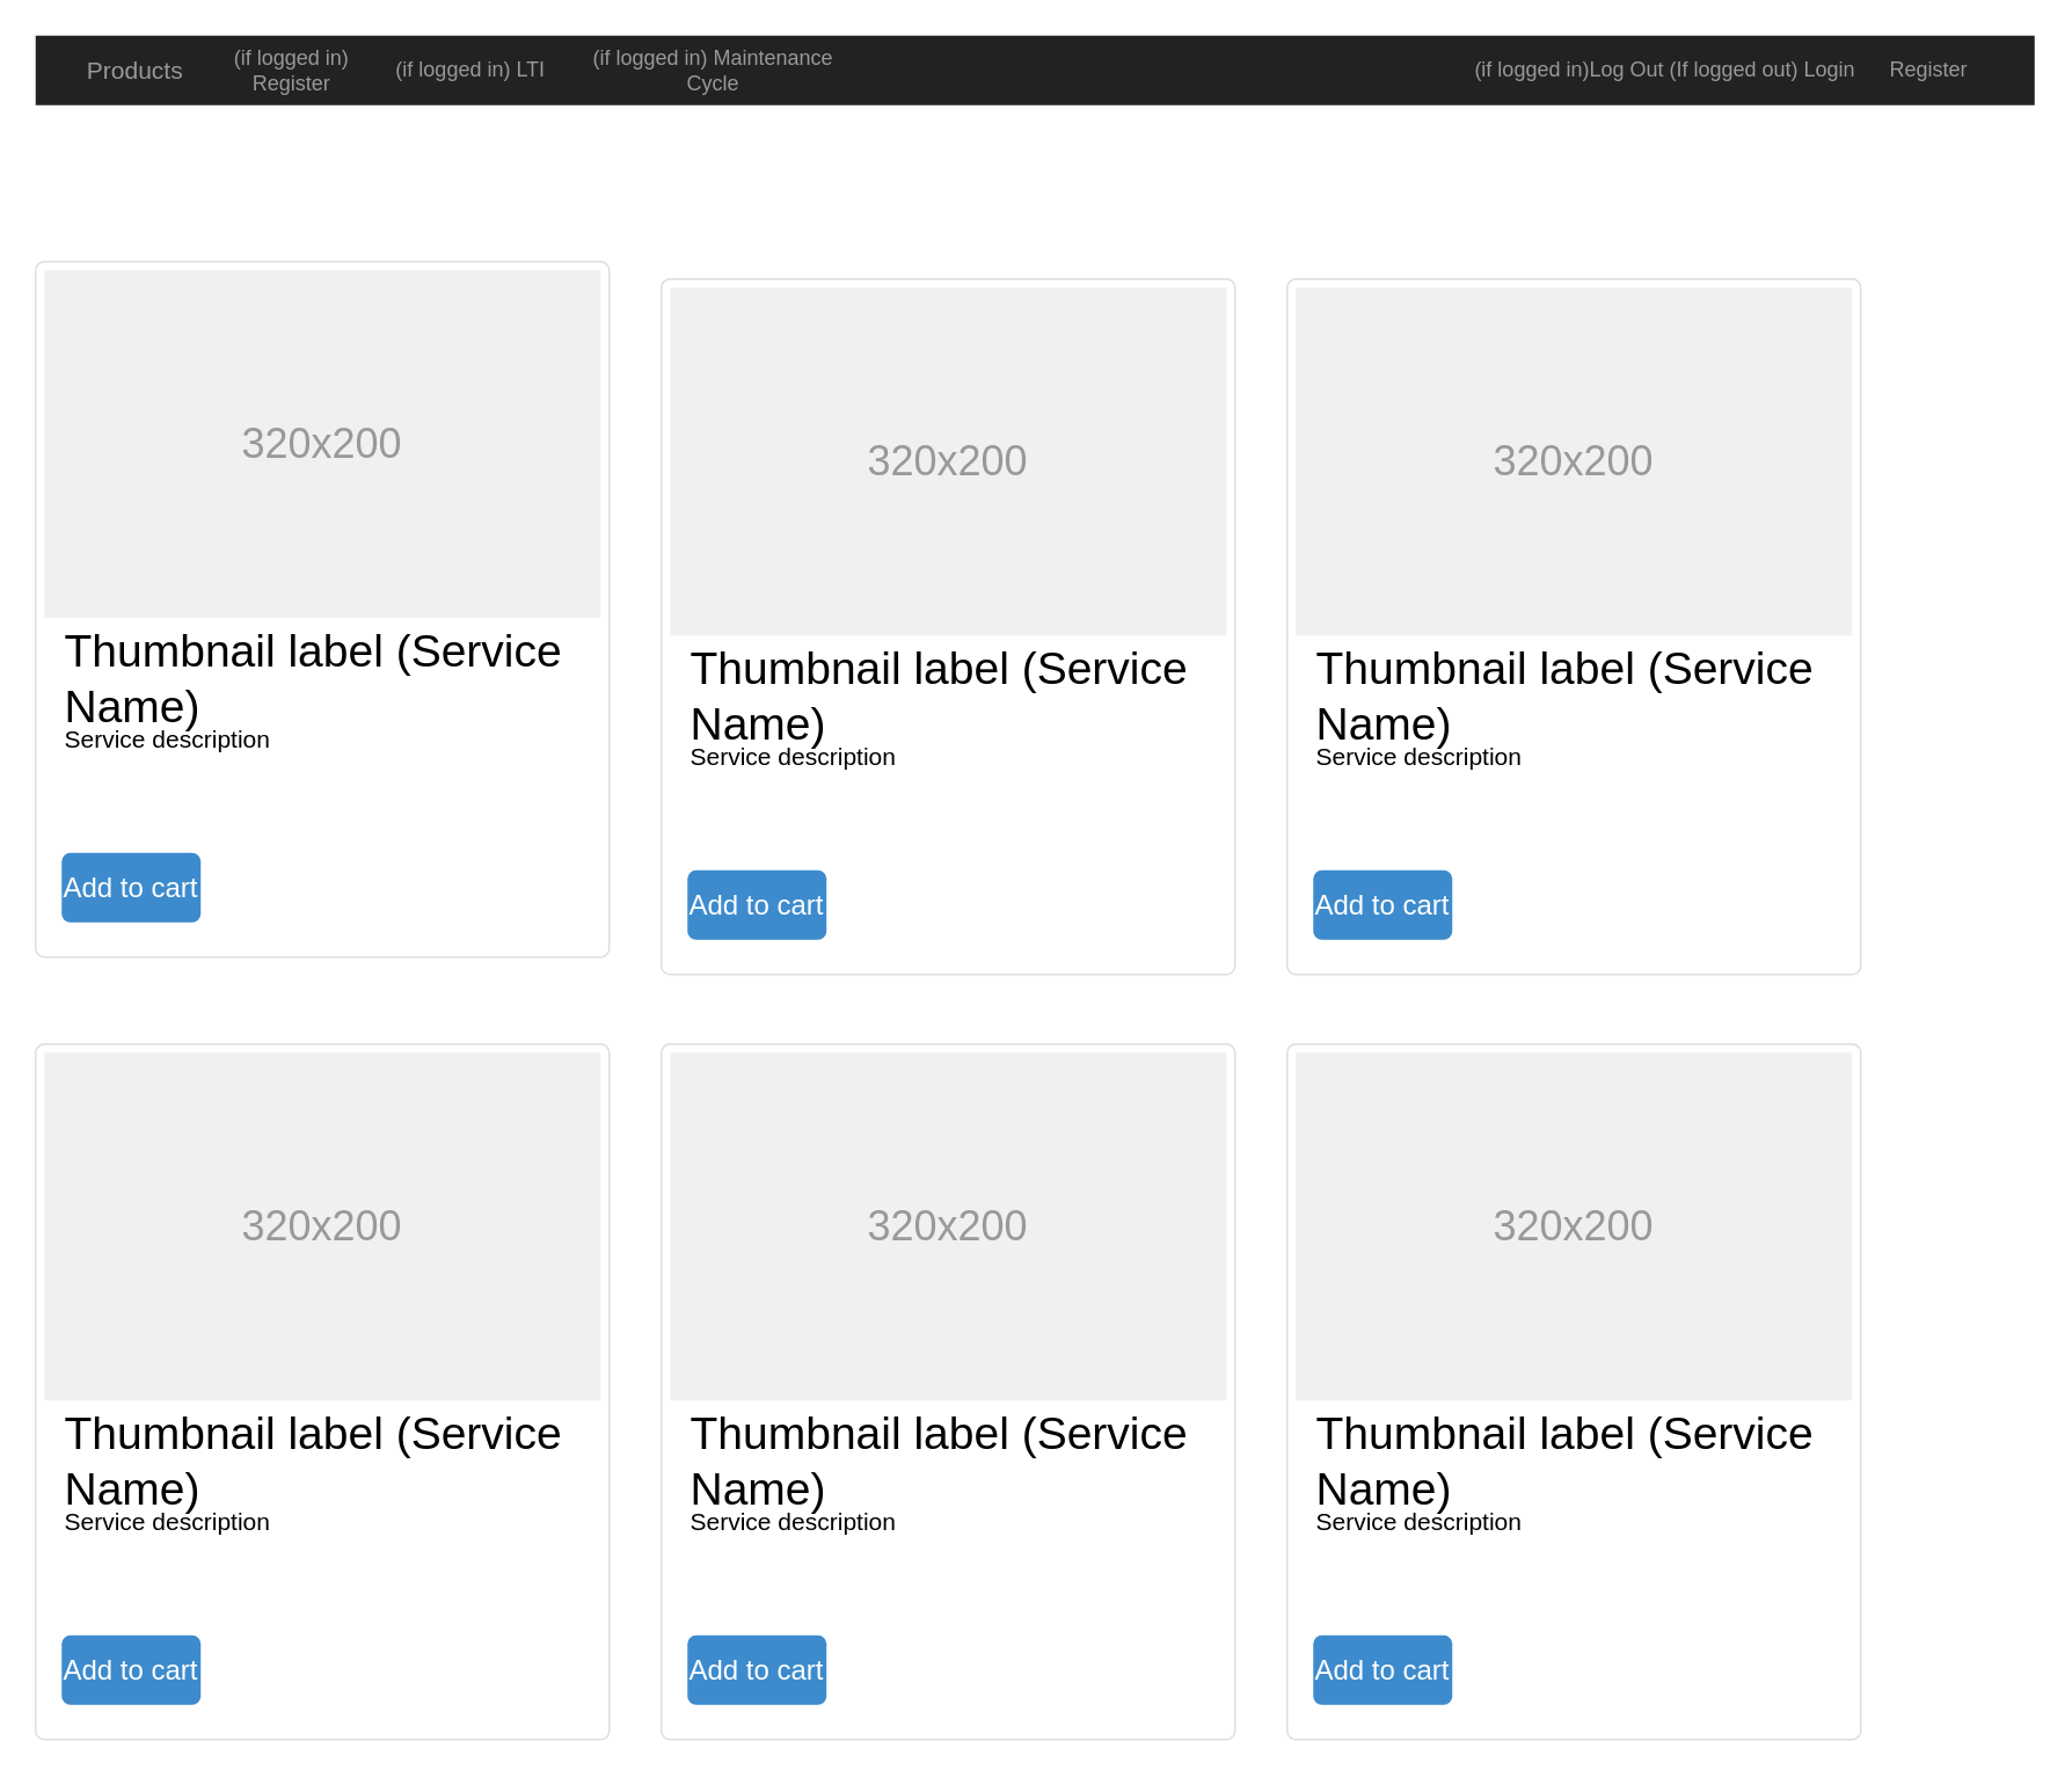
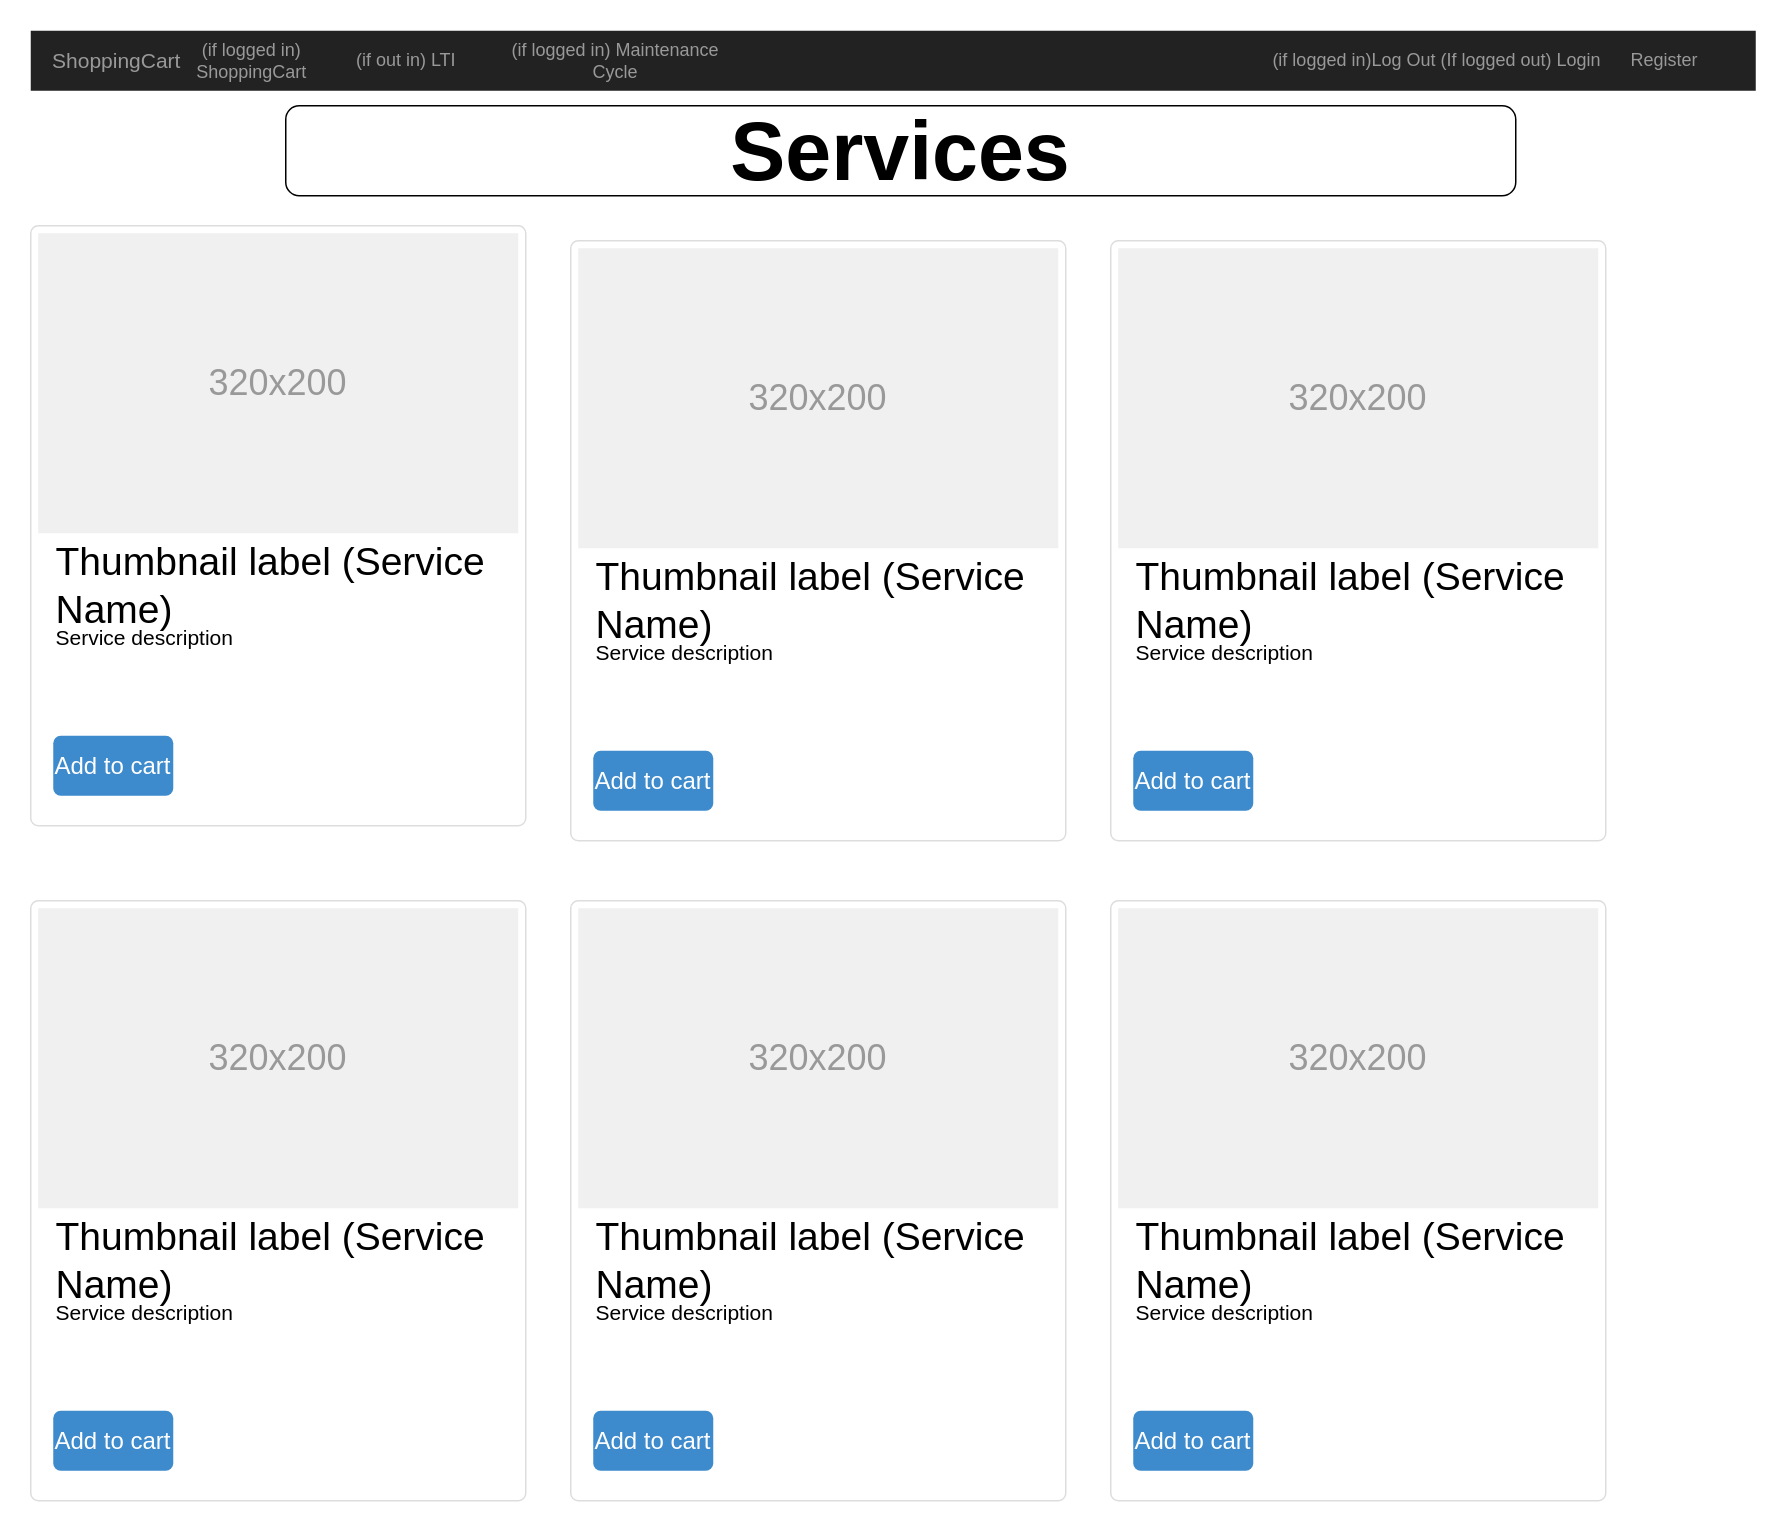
  <mxCell id="0" style=";html=1;" />
  <mxCell id="1" style=";html=1;" parent="0" />
  <mxCell id="2" value="" style="html=1;shadow=0;dashed=0;shape=mxgraph.bootstrap.rect;fillColor=#222222;strokeColor=none;whiteSpace=wrap;rounded=0;fontSize=12;fontColor=#000000;align=center;" parent="1" vertex="1"><mxGeometry x="20" y="20" width="1150" height="40" as="geometry" /></mxCell>
- <mxCell id="3" value="Products" style="html=1;shadow=0;dashed=0;fillColor=none;strokeColor=none;shape=mxgraph.bootstrap.rect;fontColor=#999999;fontSize=14;whiteSpace=wrap;" parent="2" vertex="1"><mxGeometry width="115" height="40" as="geometry" /></mxCell>
- <mxCell id="4" value="(if logged in) Register" style="html=1;shadow=0;dashed=0;fillColor=none;strokeColor=none;shape=mxgraph.bootstrap.rect;fontColor=#999999;whiteSpace=wrap;" parent="2" vertex="1"><mxGeometry x="90" width="115" height="40" as="geometry" /></mxCell>
- <mxCell id="5" value="(if logged in) LTI" style="html=1;shadow=0;dashed=0;fillColor=none;strokeColor=none;shape=mxgraph.bootstrap.rect;fontColor=#999999;whiteSpace=wrap;" parent="2" vertex="1"><mxGeometry x="200" width="100.625" height="40" as="geometry" /></mxCell>
+ <mxCell id="3" value="ShoppingCart" style="html=1;shadow=0;dashed=0;fillColor=none;strokeColor=none;shape=mxgraph.bootstrap.rect;fontColor=#999999;fontSize=14;whiteSpace=wrap;" parent="2" vertex="1"><mxGeometry width="115" height="40" as="geometry" /></mxCell>
+ <mxCell id="4" value="(if logged in) ShoppingCart" style="html=1;shadow=0;dashed=0;fillColor=none;strokeColor=none;shape=mxgraph.bootstrap.rect;fontColor=#999999;whiteSpace=wrap;" parent="2" vertex="1"><mxGeometry x="90" width="115" height="40" as="geometry" /></mxCell>
+ <mxCell id="5" value="(if out in) LTI" style="html=1;shadow=0;dashed=0;fillColor=none;strokeColor=none;shape=mxgraph.bootstrap.rect;fontColor=#999999;whiteSpace=wrap;" parent="2" vertex="1"><mxGeometry x="200" width="100.625" height="40" as="geometry" /></mxCell>
  <mxCell id="6" value="(if logged in)Log Out (If logged out) Login&amp;nbsp; &amp;nbsp; &amp;nbsp; Register" style="html=1;shadow=0;dashed=0;fillColor=none;strokeColor=none;shape=mxgraph.bootstrap.rect;fontColor=#999999;whiteSpace=wrap;" parent="2" vertex="1"><mxGeometry x="790" width="360" height="40" as="geometry" /></mxCell>
  <mxCell id="7" value="(if logged in)&amp;nbsp;&lt;span style=&quot;color: rgba(0 , 0 , 0 , 0) ; font-family: monospace ; font-size: 0px&quot;&gt;%3CmxGraphModel%3E%3Croot%3E%3CmxCell%20id%3D%220%22%2F%3E%3CmxCell%20id%3D%221%22%20parent%3D%220%22%2F%3E%3CmxCell%20id%3D%222%22%20value%3D%22Maintenance%20Cycle%22%20style%3D%22html%3D1%3Bshadow%3D0%3Bdashed%3D0%3BfillColor%3Dnone%3BstrokeColor%3Dnone%3Bshape%3Dmxgraph.bootstrap.rect%3BfontColor%3D%23999999%3BwhiteSpace%3Dwrap%3B%22%20vertex%3D%221%22%20parent%3D%221%22%3E%3CmxGeometry%20x%3D%22320%22%20y%3D%2270%22%20width%3D%22120%22%20height%3D%2240%22%20as%3D%22geometry%22%2F%3E%3C%2FmxCell%3E%3C%2Froot%3E%3C%2FmxGraphModel%3E&lt;/span&gt;Maintenance Cycle" style="html=1;shadow=0;dashed=0;fillColor=none;strokeColor=none;shape=mxgraph.bootstrap.rect;fontColor=#999999;whiteSpace=wrap;" vertex="1" parent="2"><mxGeometry x="310" width="160" height="40" as="geometry" /></mxCell>
  <mxCell id="8" value="" style="html=1;shadow=0;dashed=0;shape=mxgraph.bootstrap.rrect;rSize=5;strokeColor=#dddddd;rounded=0;fontSize=12;align=center;" parent="1" vertex="1"><mxGeometry x="20" y="150" width="330" height="400" as="geometry" /></mxCell>
  <mxCell id="9" value="320x200" style="shape=rect;fontSize=24;fillColor=#f0f0f0;strokeColor=none;fontColor=#999999;whiteSpace=wrap;" parent="8" vertex="1"><mxGeometry x="5" y="5" width="320" height="200" as="geometry" /></mxCell>
  <mxCell id="10" value="Thumbnail label (Service Name)" style="html=1;shadow=0;dashed=0;shape=mxgraph.bootstrap.anchor;fontSize=26;align=left;whiteSpace=wrap;" parent="8" vertex="1"><mxGeometry x="15" y="220" width="300" height="40" as="geometry" /></mxCell>
  <mxCell id="11" value="Service description" style="html=1;shadow=0;dashed=0;shape=mxgraph.bootstrap.anchor;strokeColor=#dddddd;whiteSpace=wrap;align=left;verticalAlign=top;fontSize=14;whiteSpace=wrap;" parent="8" vertex="1"><mxGeometry x="15" y="260" width="300" height="80" as="geometry" /></mxCell>
  <mxCell id="12" value="Add to cart" style="html=1;shadow=0;dashed=0;shape=mxgraph.bootstrap.rrect;rSize=5;fontSize=16;fillColor=#3D8BCD;strokeColor=none;fontColor=#ffffff;whiteSpace=wrap;" parent="8" vertex="1"><mxGeometry y="1" width="80" height="40" relative="1" as="geometry"><mxPoint x="15" y="-60" as="offset" /></mxGeometry></mxCell>
  <mxCell id="13" value="" style="html=1;shadow=0;dashed=0;shape=mxgraph.bootstrap.rrect;rSize=5;strokeColor=#dddddd;rounded=0;fontSize=12;align=center;" parent="1" vertex="1"><mxGeometry x="380" y="160" width="330" height="400" as="geometry" /></mxCell>
  <mxCell id="14" value="320x200" style="shape=rect;fontSize=24;fillColor=#f0f0f0;strokeColor=none;fontColor=#999999;whiteSpace=wrap;" parent="13" vertex="1"><mxGeometry x="5" y="5" width="320" height="200" as="geometry" /></mxCell>
  <mxCell id="15" value="Thumbnail label (Service Name)" style="html=1;shadow=0;dashed=0;shape=mxgraph.bootstrap.anchor;fontSize=26;align=left;whiteSpace=wrap;" parent="13" vertex="1"><mxGeometry x="15" y="220" width="300" height="40" as="geometry" /></mxCell>
  <mxCell id="16" value="Service description" style="html=1;shadow=0;dashed=0;shape=mxgraph.bootstrap.anchor;strokeColor=#dddddd;whiteSpace=wrap;align=left;verticalAlign=top;fontSize=14;whiteSpace=wrap;" parent="13" vertex="1"><mxGeometry x="15" y="260" width="300" height="80" as="geometry" /></mxCell>
  <mxCell id="17" value="Add to cart" style="html=1;shadow=0;dashed=0;shape=mxgraph.bootstrap.rrect;rSize=5;fontSize=16;fillColor=#3D8BCD;strokeColor=none;fontColor=#ffffff;whiteSpace=wrap;" parent="13" vertex="1"><mxGeometry y="1" width="80" height="40" relative="1" as="geometry"><mxPoint x="15" y="-60" as="offset" /></mxGeometry></mxCell>
  <mxCell id="18" value="" style="html=1;shadow=0;dashed=0;shape=mxgraph.bootstrap.rrect;rSize=5;strokeColor=#dddddd;rounded=0;fontSize=12;align=center;" vertex="1" parent="1"><mxGeometry x="740" y="600" width="330" height="400" as="geometry" /></mxCell>
  <mxCell id="19" value="320x200" style="shape=rect;fontSize=24;fillColor=#f0f0f0;strokeColor=none;fontColor=#999999;whiteSpace=wrap;" vertex="1" parent="18"><mxGeometry x="5" y="5" width="320" height="200" as="geometry" /></mxCell>
  <mxCell id="20" value="Thumbnail label (Service Name)" style="html=1;shadow=0;dashed=0;shape=mxgraph.bootstrap.anchor;fontSize=26;align=left;whiteSpace=wrap;" vertex="1" parent="18"><mxGeometry x="15" y="220" width="300" height="40" as="geometry" /></mxCell>
  <mxCell id="21" value="Service description" style="html=1;shadow=0;dashed=0;shape=mxgraph.bootstrap.anchor;strokeColor=#dddddd;whiteSpace=wrap;align=left;verticalAlign=top;fontSize=14;whiteSpace=wrap;" vertex="1" parent="18"><mxGeometry x="15" y="260" width="300" height="80" as="geometry" /></mxCell>
  <mxCell id="22" value="Add to cart" style="html=1;shadow=0;dashed=0;shape=mxgraph.bootstrap.rrect;rSize=5;fontSize=16;fillColor=#3D8BCD;strokeColor=none;fontColor=#ffffff;whiteSpace=wrap;" vertex="1" parent="18"><mxGeometry y="1" width="80" height="40" relative="1" as="geometry"><mxPoint x="15" y="-60" as="offset" /></mxGeometry></mxCell>
  <mxCell id="23" value="" style="html=1;shadow=0;dashed=0;shape=mxgraph.bootstrap.rrect;rSize=5;strokeColor=#dddddd;rounded=0;fontSize=12;align=center;" vertex="1" parent="1"><mxGeometry x="380" y="600" width="330" height="400" as="geometry" /></mxCell>
  <mxCell id="24" value="320x200" style="shape=rect;fontSize=24;fillColor=#f0f0f0;strokeColor=none;fontColor=#999999;whiteSpace=wrap;" vertex="1" parent="23"><mxGeometry x="5" y="5" width="320" height="200" as="geometry" /></mxCell>
  <mxCell id="25" value="Thumbnail label (Service Name)" style="html=1;shadow=0;dashed=0;shape=mxgraph.bootstrap.anchor;fontSize=26;align=left;whiteSpace=wrap;" vertex="1" parent="23"><mxGeometry x="15" y="220" width="300" height="40" as="geometry" /></mxCell>
  <mxCell id="26" value="Service description" style="html=1;shadow=0;dashed=0;shape=mxgraph.bootstrap.anchor;strokeColor=#dddddd;whiteSpace=wrap;align=left;verticalAlign=top;fontSize=14;whiteSpace=wrap;" vertex="1" parent="23"><mxGeometry x="15" y="260" width="300" height="80" as="geometry" /></mxCell>
  <mxCell id="27" value="Add to cart" style="html=1;shadow=0;dashed=0;shape=mxgraph.bootstrap.rrect;rSize=5;fontSize=16;fillColor=#3D8BCD;strokeColor=none;fontColor=#ffffff;whiteSpace=wrap;" vertex="1" parent="23"><mxGeometry y="1" width="80" height="40" relative="1" as="geometry"><mxPoint x="15" y="-60" as="offset" /></mxGeometry></mxCell>
  <mxCell id="28" value="" style="html=1;shadow=0;dashed=0;shape=mxgraph.bootstrap.rrect;rSize=5;strokeColor=#dddddd;rounded=0;fontSize=12;align=center;" vertex="1" parent="1"><mxGeometry x="740" y="160" width="330" height="400" as="geometry" /></mxCell>
  <mxCell id="29" value="320x200" style="shape=rect;fontSize=24;fillColor=#f0f0f0;strokeColor=none;fontColor=#999999;whiteSpace=wrap;" vertex="1" parent="28"><mxGeometry x="5" y="5" width="320" height="200" as="geometry" /></mxCell>
  <mxCell id="30" value="Thumbnail label (Service Name)" style="html=1;shadow=0;dashed=0;shape=mxgraph.bootstrap.anchor;fontSize=26;align=left;whiteSpace=wrap;" vertex="1" parent="28"><mxGeometry x="15" y="220" width="300" height="40" as="geometry" /></mxCell>
  <mxCell id="31" value="Service description" style="html=1;shadow=0;dashed=0;shape=mxgraph.bootstrap.anchor;strokeColor=#dddddd;whiteSpace=wrap;align=left;verticalAlign=top;fontSize=14;whiteSpace=wrap;" vertex="1" parent="28"><mxGeometry x="15" y="260" width="300" height="80" as="geometry" /></mxCell>
  <mxCell id="32" value="Add to cart" style="html=1;shadow=0;dashed=0;shape=mxgraph.bootstrap.rrect;rSize=5;fontSize=16;fillColor=#3D8BCD;strokeColor=none;fontColor=#ffffff;whiteSpace=wrap;" vertex="1" parent="28"><mxGeometry y="1" width="80" height="40" relative="1" as="geometry"><mxPoint x="15" y="-60" as="offset" /></mxGeometry></mxCell>
  <mxCell id="33" value="" style="html=1;shadow=0;dashed=0;shape=mxgraph.bootstrap.rrect;rSize=5;strokeColor=#dddddd;rounded=0;fontSize=12;align=center;" vertex="1" parent="1"><mxGeometry x="20" y="600" width="330" height="400" as="geometry" /></mxCell>
  <mxCell id="34" value="320x200" style="shape=rect;fontSize=24;fillColor=#f0f0f0;strokeColor=none;fontColor=#999999;whiteSpace=wrap;" vertex="1" parent="33"><mxGeometry x="5" y="5" width="320" height="200" as="geometry" /></mxCell>
  <mxCell id="35" value="Thumbnail label (Service Name)" style="html=1;shadow=0;dashed=0;shape=mxgraph.bootstrap.anchor;fontSize=26;align=left;whiteSpace=wrap;" vertex="1" parent="33"><mxGeometry x="15" y="220" width="300" height="40" as="geometry" /></mxCell>
  <mxCell id="36" value="Service description" style="html=1;shadow=0;dashed=0;shape=mxgraph.bootstrap.anchor;strokeColor=#dddddd;whiteSpace=wrap;align=left;verticalAlign=top;fontSize=14;whiteSpace=wrap;" vertex="1" parent="33"><mxGeometry x="15" y="260" width="300" height="80" as="geometry" /></mxCell>
  <mxCell id="37" value="Add to cart" style="html=1;shadow=0;dashed=0;shape=mxgraph.bootstrap.rrect;rSize=5;fontSize=16;fillColor=#3D8BCD;strokeColor=none;fontColor=#ffffff;whiteSpace=wrap;" vertex="1" parent="33"><mxGeometry y="1" width="80" height="40" relative="1" as="geometry"><mxPoint x="15" y="-60" as="offset" /></mxGeometry></mxCell>
+ <mxCell id="38" value="&lt;font size=&quot;1&quot;&gt;&lt;b style=&quot;font-size: 55px&quot;&gt;Services&lt;/b&gt;&lt;/font&gt;" style="rounded=1;whiteSpace=wrap;html=1;" vertex="1" parent="1"><mxGeometry x="190" y="70" width="820" height="60" as="geometry" /></mxCell>
